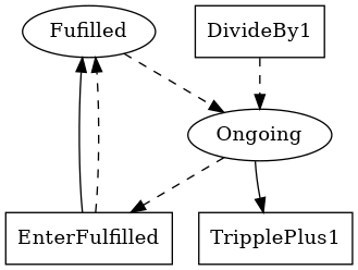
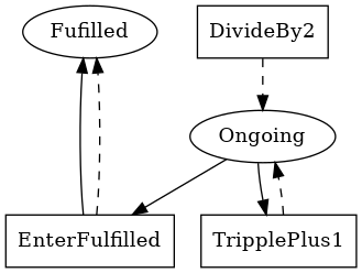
  digraph {
    node [shape=box]
    n1 [label=Fufilled shape=""]
    n2 [label=Ongoing shape=""]
    n3 [label=EnterFulfilled]
    n4 [label=TripplePlus1]
-   n5 [label=DivideBy1]
-   n2 -> n3 [style=dashed]
+   n5 [label=DivideBy2]
+   n2 -> n3
    n2 -> n4
    n3 -> n1
    n3 -> n1 [style=dashed]
-   n1 -> n2 [style=dashed]
+   n4 -> n2 [style=dashed]
    n5 -> n2 [style=dashed]
  }
